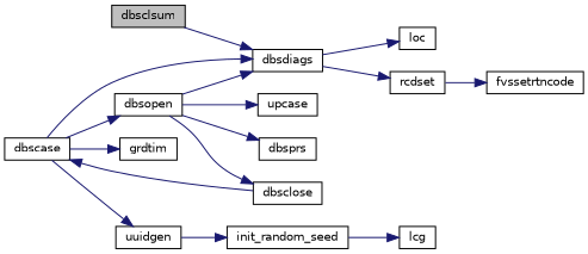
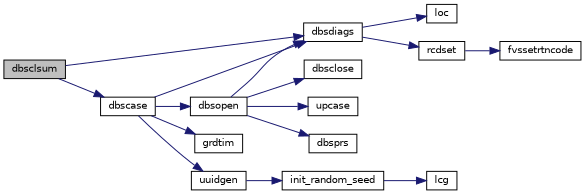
  digraph {
    rankdir=LR
    node [color=black fillcolor=white fontname=Helvetica fontsize=10 shape=record style=filled]
    edge [color=midnightblue fontname=Helvetica fontsize=10 labelfontname=Helvetica labelfontsize=10 style=solid]
    n1 [fillcolor=grey75 fontcolor=black height=0.2 label=dbsclsum width=0.4]
    n2 [height=0.2 label=dbscase width=0.4]
    n3 [height=0.2 label=dbsdiags width=0.4]
    n4 [height=0.2 label=grdtim width=0.4]
    n5 [height=0.2 label=dbsopen width=0.4]
    n6 [height=0.2 label=uuidgen width=0.4]
    n7 [height=0.2 label=loc width=0.4]
    n8 [height=0.2 label=rcdset width=0.4]
    n9 [height=0.2 label=dbsclose width=0.4]
    n10 [height=0.2 label=upcase width=0.4]
    n11 [height=0.2 label=dbsprs width=0.4]
    n12 [height=0.2 label=init_random_seed width=0.4]
    n13 [height=0.2 label=fvssetrtncode width=0.4]
    n14 [height=0.2 label=lcg width=0.4]
-   n9 -> n2
+   n1 -> n2
    n1 -> n3
    n2 -> n3
    n2 -> n4
    n2 -> n5
    n2 -> n6
    n3 -> n7
    n3 -> n8
    n5 -> n3
    n5 -> n9
    n5 -> n10
    n5 -> n11
    n6 -> n12
    n8 -> n13
    n12 -> n14
  }
